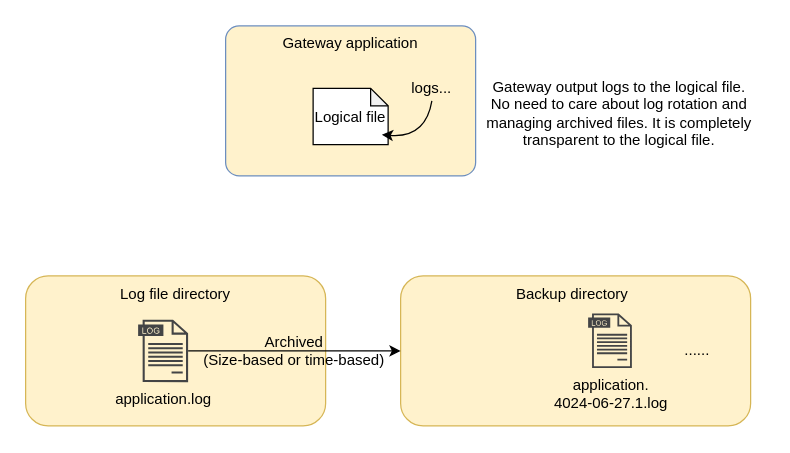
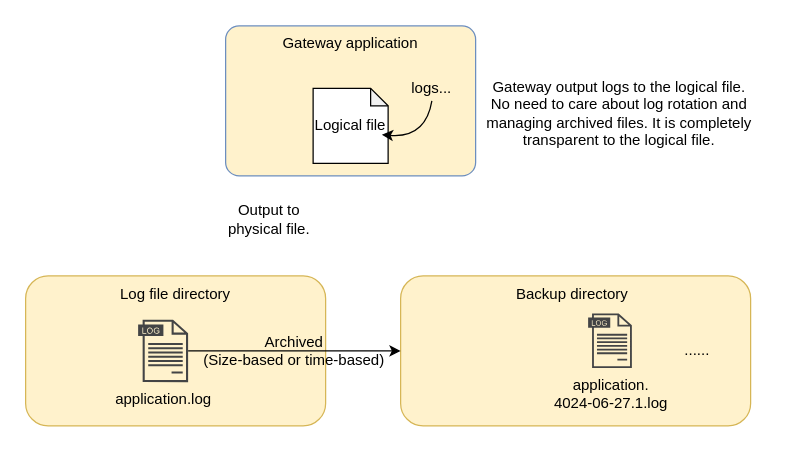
  <mxCell id="0" />
  <mxCell id="1" parent="0" />
  <mxCell id="2" value="Gateway application" style="rounded=1;whiteSpace=wrap;html=1;fillColor=#fff2cc;strokeColor=#6c8ebf;verticalAlign=top;arcSize=9;" parent="1" vertex="1"><mxGeometry x="180" y="20" width="200" height="120" as="geometry" /></mxCell>
  <mxCell id="3" value="" style="group" parent="1" vertex="1" connectable="0"><mxGeometry x="20" y="220" width="280" height="120" as="geometry" /></mxCell>
  <mxCell id="4" value="" style="rounded=1;whiteSpace=wrap;html=1;fillColor=#fff2cc;strokeColor=#d6b656;" parent="3" vertex="1"><mxGeometry width="240" height="120" as="geometry" /></mxCell>
  <mxCell id="5" value="Log file directory" style="text;html=1;strokeColor=none;fillColor=none;align=center;verticalAlign=middle;whiteSpace=wrap;rounded=0;" parent="3" vertex="1"><mxGeometry x="30" width="180" height="30" as="geometry" /></mxCell>
  <mxCell id="6" value="application.log" style="sketch=0;pointerEvents=1;shadow=0;dashed=0;html=1;strokeColor=none;fillColor=#434445;aspect=fixed;labelPosition=center;verticalLabelPosition=bottom;verticalAlign=top;align=center;outlineConnect=0;shape=mxgraph.vvd.log_files;" parent="3" vertex="1"><mxGeometry x="90" y="35" width="40" height="50" as="geometry" /></mxCell>
  <mxCell id="7" value="Archived&lt;br&gt;(Size-based or time-based)" style="text;html=1;strokeColor=none;fillColor=none;align=center;verticalAlign=middle;whiteSpace=wrap;rounded=0;" parent="3" vertex="1"><mxGeometry x="140" y="40" width="150" height="40" as="geometry" /></mxCell>
  <mxCell id="8" value="" style="group" parent="1" vertex="1" connectable="0"><mxGeometry x="320" y="220" width="280" height="120" as="geometry" /></mxCell>
  <mxCell id="9" value="" style="rounded=1;whiteSpace=wrap;html=1;fillColor=#fff2cc;strokeColor=#d6b656;" parent="8" vertex="1"><mxGeometry width="280" height="120" as="geometry" /></mxCell>
  <mxCell id="10" value="Backup directory" style="text;html=1;strokeColor=none;fillColor=none;align=center;verticalAlign=middle;whiteSpace=wrap;rounded=0;" parent="8" vertex="1"><mxGeometry x="35" width="205" height="30" as="geometry" /></mxCell>
  <mxCell id="11" value="application.&lt;br&gt;4024-06-27.1.log" style="sketch=0;pointerEvents=1;shadow=0;dashed=0;html=1;strokeColor=none;fillColor=#434445;aspect=fixed;labelPosition=center;verticalLabelPosition=bottom;verticalAlign=top;align=center;outlineConnect=0;shape=mxgraph.vvd.log_files;" parent="8" vertex="1"><mxGeometry x="150" y="30" width="35" height="43.75" as="geometry" /></mxCell>
  <mxCell id="12" value="......" style="text;html=1;strokeColor=none;fillColor=none;align=center;verticalAlign=middle;whiteSpace=wrap;rounded=0;" parent="8" vertex="1"><mxGeometry x="220" y="50" width="35" height="20" as="geometry" /></mxCell>
- <mxCell id="13" value="Logical file" style="shape=note;whiteSpace=wrap;html=1;backgroundOutline=1;darkOpacity=0.05;size=14;" parent="1" vertex="1"><mxGeometry x="250" y="70" width="60" height="45" as="geometry" /></mxCell>
+ <mxCell id="13" value="Logical file" style="shape=note;whiteSpace=wrap;html=1;backgroundOutline=1;darkOpacity=0.05;size=14;" parent="1" vertex="1"><mxGeometry x="250" y="70" width="60" height="60" as="geometry" /></mxCell>
  <mxCell id="14" style="edgeStyle=orthogonalEdgeStyle;html=1;curved=1;entryX=0;entryY=0.5;entryDx=0;entryDy=0;" parent="1" source="6" target="9" edge="1"><mxGeometry relative="1" as="geometry"><mxPoint x="220" y="440" as="sourcePoint" /><mxPoint x="140" y="265" as="targetPoint" /></mxGeometry></mxCell>
  <mxCell id="15" value="Gateway output logs to the logical file.&lt;br&gt;No need to care about log rotation and managing archived files. It is completely transparent to the logical file." style="text;html=1;strokeColor=none;fillColor=none;align=center;verticalAlign=middle;whiteSpace=wrap;rounded=0;" parent="1" vertex="1"><mxGeometry x="380" y="60" width="230" height="60" as="geometry" /></mxCell>
  <mxCell id="16" value="" style="curved=1;endArrow=classic;html=1;entryX=0;entryY=0;entryDx=55;entryDy=37;entryPerimeter=0;exitX=0.5;exitY=1;exitDx=0;exitDy=0;" parent="1" source="17" target="13" edge="1"><mxGeometry width="50" height="50" relative="1" as="geometry"><mxPoint x="330" y="80" as="sourcePoint" /><mxPoint x="340" y="100" as="targetPoint" /><Array as="points"><mxPoint x="340" y="110" /></Array></mxGeometry></mxCell>
  <mxCell id="17" value="logs..." style="text;html=1;strokeColor=none;fillColor=none;align=center;verticalAlign=middle;whiteSpace=wrap;rounded=0;" parent="1" vertex="1"><mxGeometry x="325" y="60" width="40" height="20" as="geometry" /></mxCell>
+ <mxCell id="18" value="Output to physical file." style="text;html=1;strokeColor=none;fillColor=none;align=center;verticalAlign=middle;whiteSpace=wrap;rounded=0;" parent="1" vertex="1"><mxGeometry x="180" y="160" width="70" height="30" as="geometry" /></mxCell>
